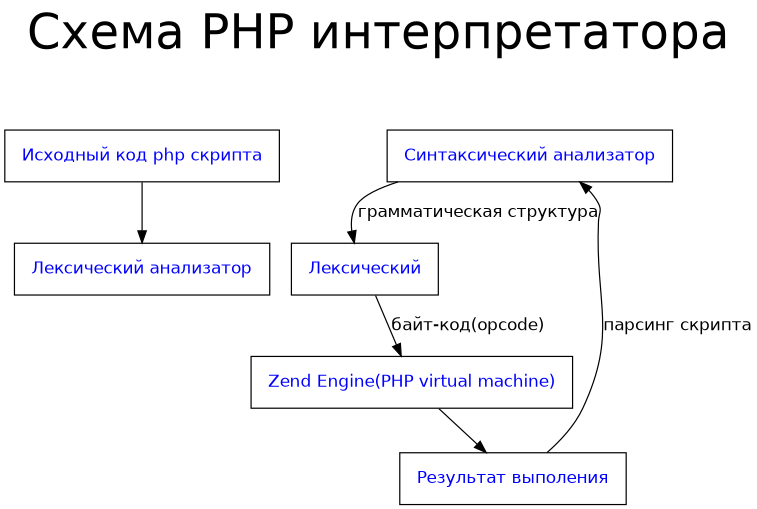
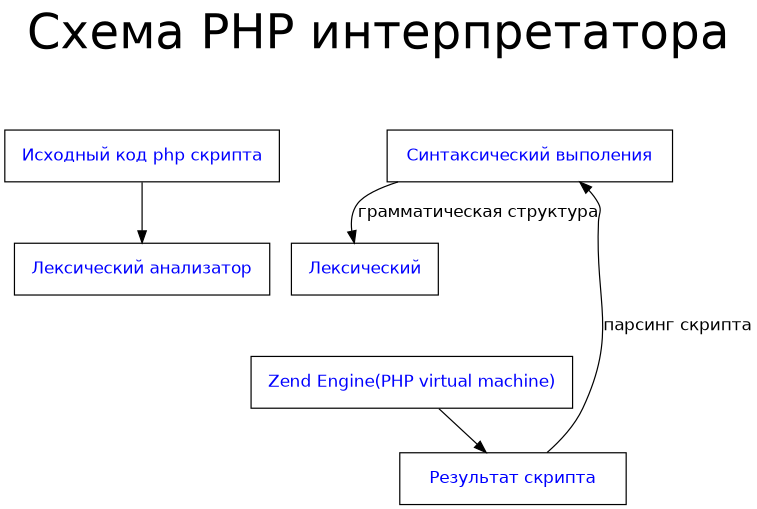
  digraph {
    fontname="DejaVu Sans"
    fontsize=40
    label="Схема PHP интерпретатора"
    labelloc=t
    node [fontcolor=blue fontname="DejaVu Sans" fontsize=14 margin=0.2 shape=box]
    edge [fontname="DejaVu Sans"]
    "Исходный код php скрипта" [width=1]
    "Лексический анализатор" [width=1]
-   "Синтаксический анализатор" [width=1]
+   "Синтаксический анализатор" [width=1 label="Синтаксический выполения"]
    n4 [label="Лексический" width=1]
    "Zend Engine(PHP virtual machine)" [width=1]
-   "Результат выполения" [width=1]
+   "Результат выполения" [width=1 label="Результат скрипта"]
    "Исходный код php скрипта" -> "Лексический анализатор"
    "Синтаксический анализатор" -> n4 [label="грамматическая структура"]
-   n4 -> "Zend Engine(PHP virtual machine)" [label="байт-код(opcode)"]
    "Zend Engine(PHP virtual machine)" -> "Результат выполения"
    "Результат выполения" -> "Синтаксический анализатор" [label="парсинг скрипта"]
  }
